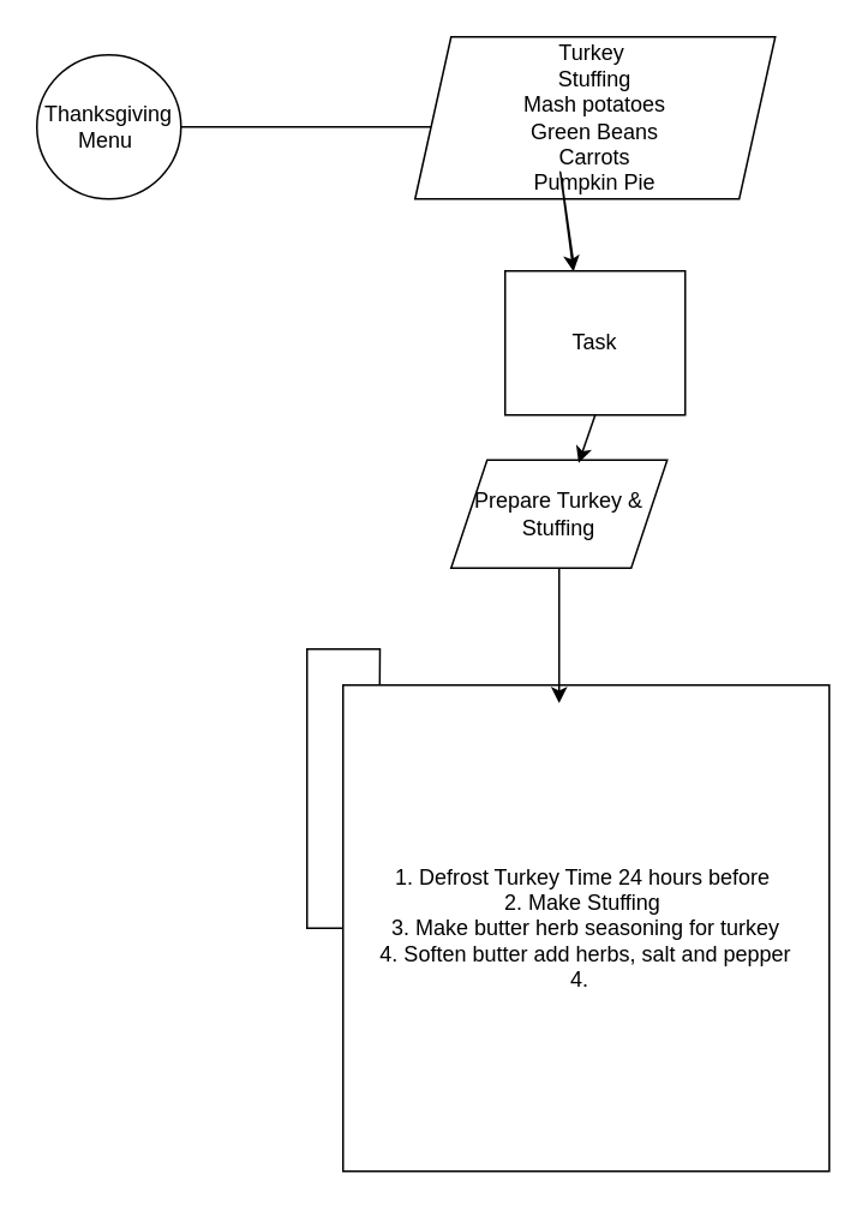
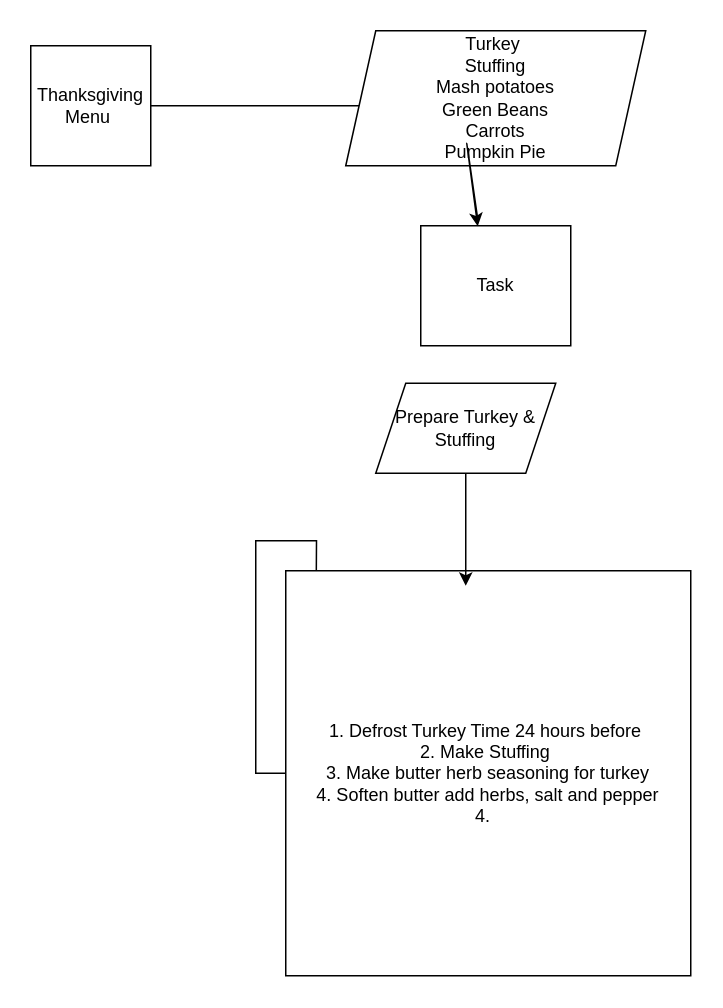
  <mxCell id="0" />
  <mxCell id="1" parent="0" />
- <mxCell id="2" value="Thanksgiving Menu&amp;nbsp;" style="ellipse;whiteSpace=wrap;html=1;aspect=fixed;" vertex="1" parent="1"><mxGeometry x="20" y="30" width="80" height="80" as="geometry" /></mxCell>
+ <mxCell id="2" value="Thanksgiving Menu&amp;nbsp;" style="whiteSpace=wrap;html=1;aspect=fixed;" vertex="1" parent="1"><mxGeometry x="20" y="30" width="80" height="80" as="geometry" /></mxCell>
  <mxCell id="3" value="" style="endArrow=classic;html=1;exitX=1;exitY=0.5;exitDx=0;exitDy=0;" edge="1" parent="1" source="2"><mxGeometry width="50" height="50" relative="1" as="geometry"><mxPoint x="120" y="95" as="sourcePoint" /><mxPoint x="250" y="70" as="targetPoint" /></mxGeometry></mxCell>
  <mxCell id="4" value="Turkey&amp;nbsp;&lt;br&gt;Stuffing&lt;br&gt;Mash potatoes&lt;br&gt;Green Beans&lt;br&gt;Carrots&lt;br&gt;Pumpkin Pie" style="shape=parallelogram;perimeter=parallelogramPerimeter;whiteSpace=wrap;html=1;fixedSize=1;" vertex="1" parent="1"><mxGeometry x="230" y="20" width="200" height="90" as="geometry" /></mxCell>
  <mxCell id="5" value="Task" style="whiteSpace=wrap;html=1;aspect=fixed;" vertex="1" parent="1"><mxGeometry x="280" y="150" width="100" height="80" as="geometry" /></mxCell>
  <mxCell id="6" value="Prepare Turkey &amp;amp; Stuffing" style="shape=parallelogram;perimeter=parallelogramPerimeter;whiteSpace=wrap;html=1;fixedSize=1;" vertex="1" parent="1"><mxGeometry x="250" y="255" width="120" height="60" as="geometry" /></mxCell>
  <mxCell id="7" style="edgeStyle=orthogonalEdgeStyle;rounded=0;orthogonalLoop=1;jettySize=auto;html=1;exitX=0;exitY=0.5;exitDx=0;exitDy=0;" edge="1" parent="1" source="8"><mxGeometry relative="1" as="geometry"><mxPoint x="210" y="440" as="targetPoint" /></mxGeometry></mxCell>
  <mxCell id="8" value="1. Defrost Turkey Time 24 hours before&amp;nbsp;&lt;br&gt;2. Make Stuffing&amp;nbsp;&lt;br&gt;3. Make butter herb seasoning for turkey&lt;br&gt;4. Soften butter add herbs, salt and pepper&lt;br&gt;4.&amp;nbsp;&amp;nbsp;" style="whiteSpace=wrap;html=1;aspect=fixed;" vertex="1" parent="1"><mxGeometry x="190" y="380" width="270" height="270" as="geometry" /></mxCell>
  <mxCell id="9" value="" style="endArrow=classic;html=1;exitX=0.38;exitY=-0.055;exitDx=0;exitDy=0;exitPerimeter=0;entryX=0.38;entryY=0.005;entryDx=0;entryDy=0;entryPerimeter=0;" edge="1" parent="1" source="5" target="5"><mxGeometry width="50" height="50" relative="1" as="geometry"><mxPoint x="170" y="290" as="sourcePoint" /><mxPoint x="180" y="250" as="targetPoint" /><Array as="points"><mxPoint x="310" y="90" /></Array></mxGeometry></mxCell>
- <mxCell id="10" value="" style="endArrow=classic;html=1;entryX=0.59;entryY=0.027;entryDx=0;entryDy=0;entryPerimeter=0;exitX=0.5;exitY=1;exitDx=0;exitDy=0;" edge="1" parent="1" source="5" target="6"><mxGeometry width="50" height="50" relative="1" as="geometry"><mxPoint x="320" y="270" as="sourcePoint" /><mxPoint x="180" y="250" as="targetPoint" /></mxGeometry></mxCell>
  <mxCell id="11" value="" style="endArrow=classic;html=1;exitX=0.5;exitY=1;exitDx=0;exitDy=0;" edge="1" parent="1" source="6"><mxGeometry width="50" height="50" relative="1" as="geometry"><mxPoint x="170" y="350" as="sourcePoint" /><mxPoint x="310" y="390" as="targetPoint" /></mxGeometry></mxCell>
